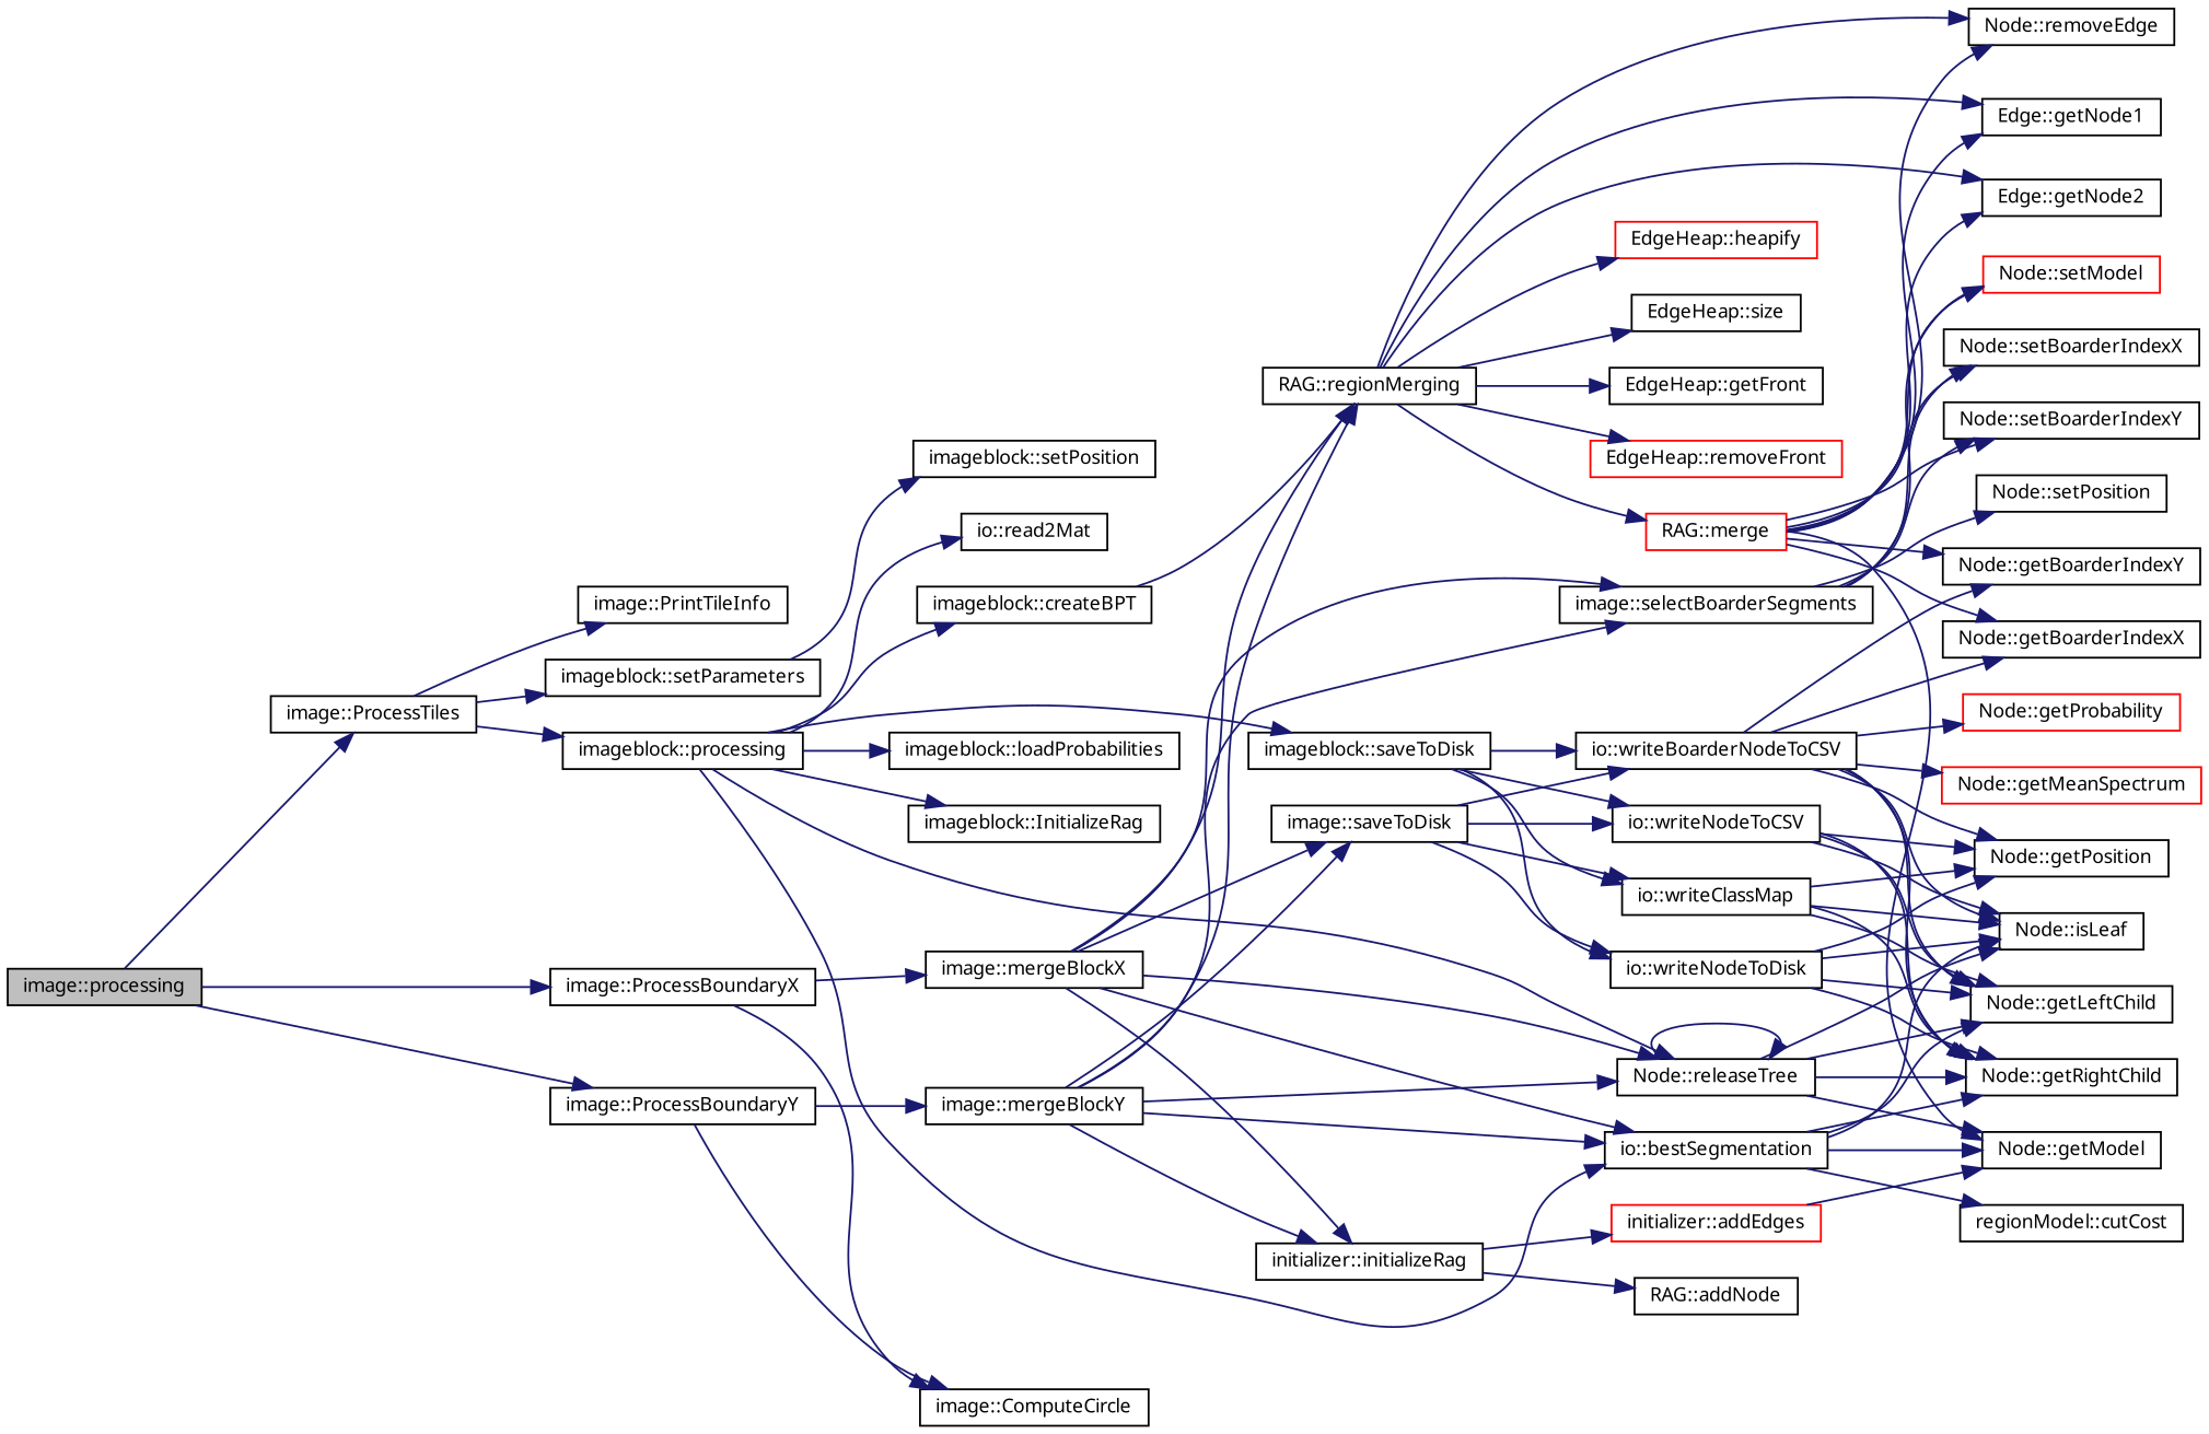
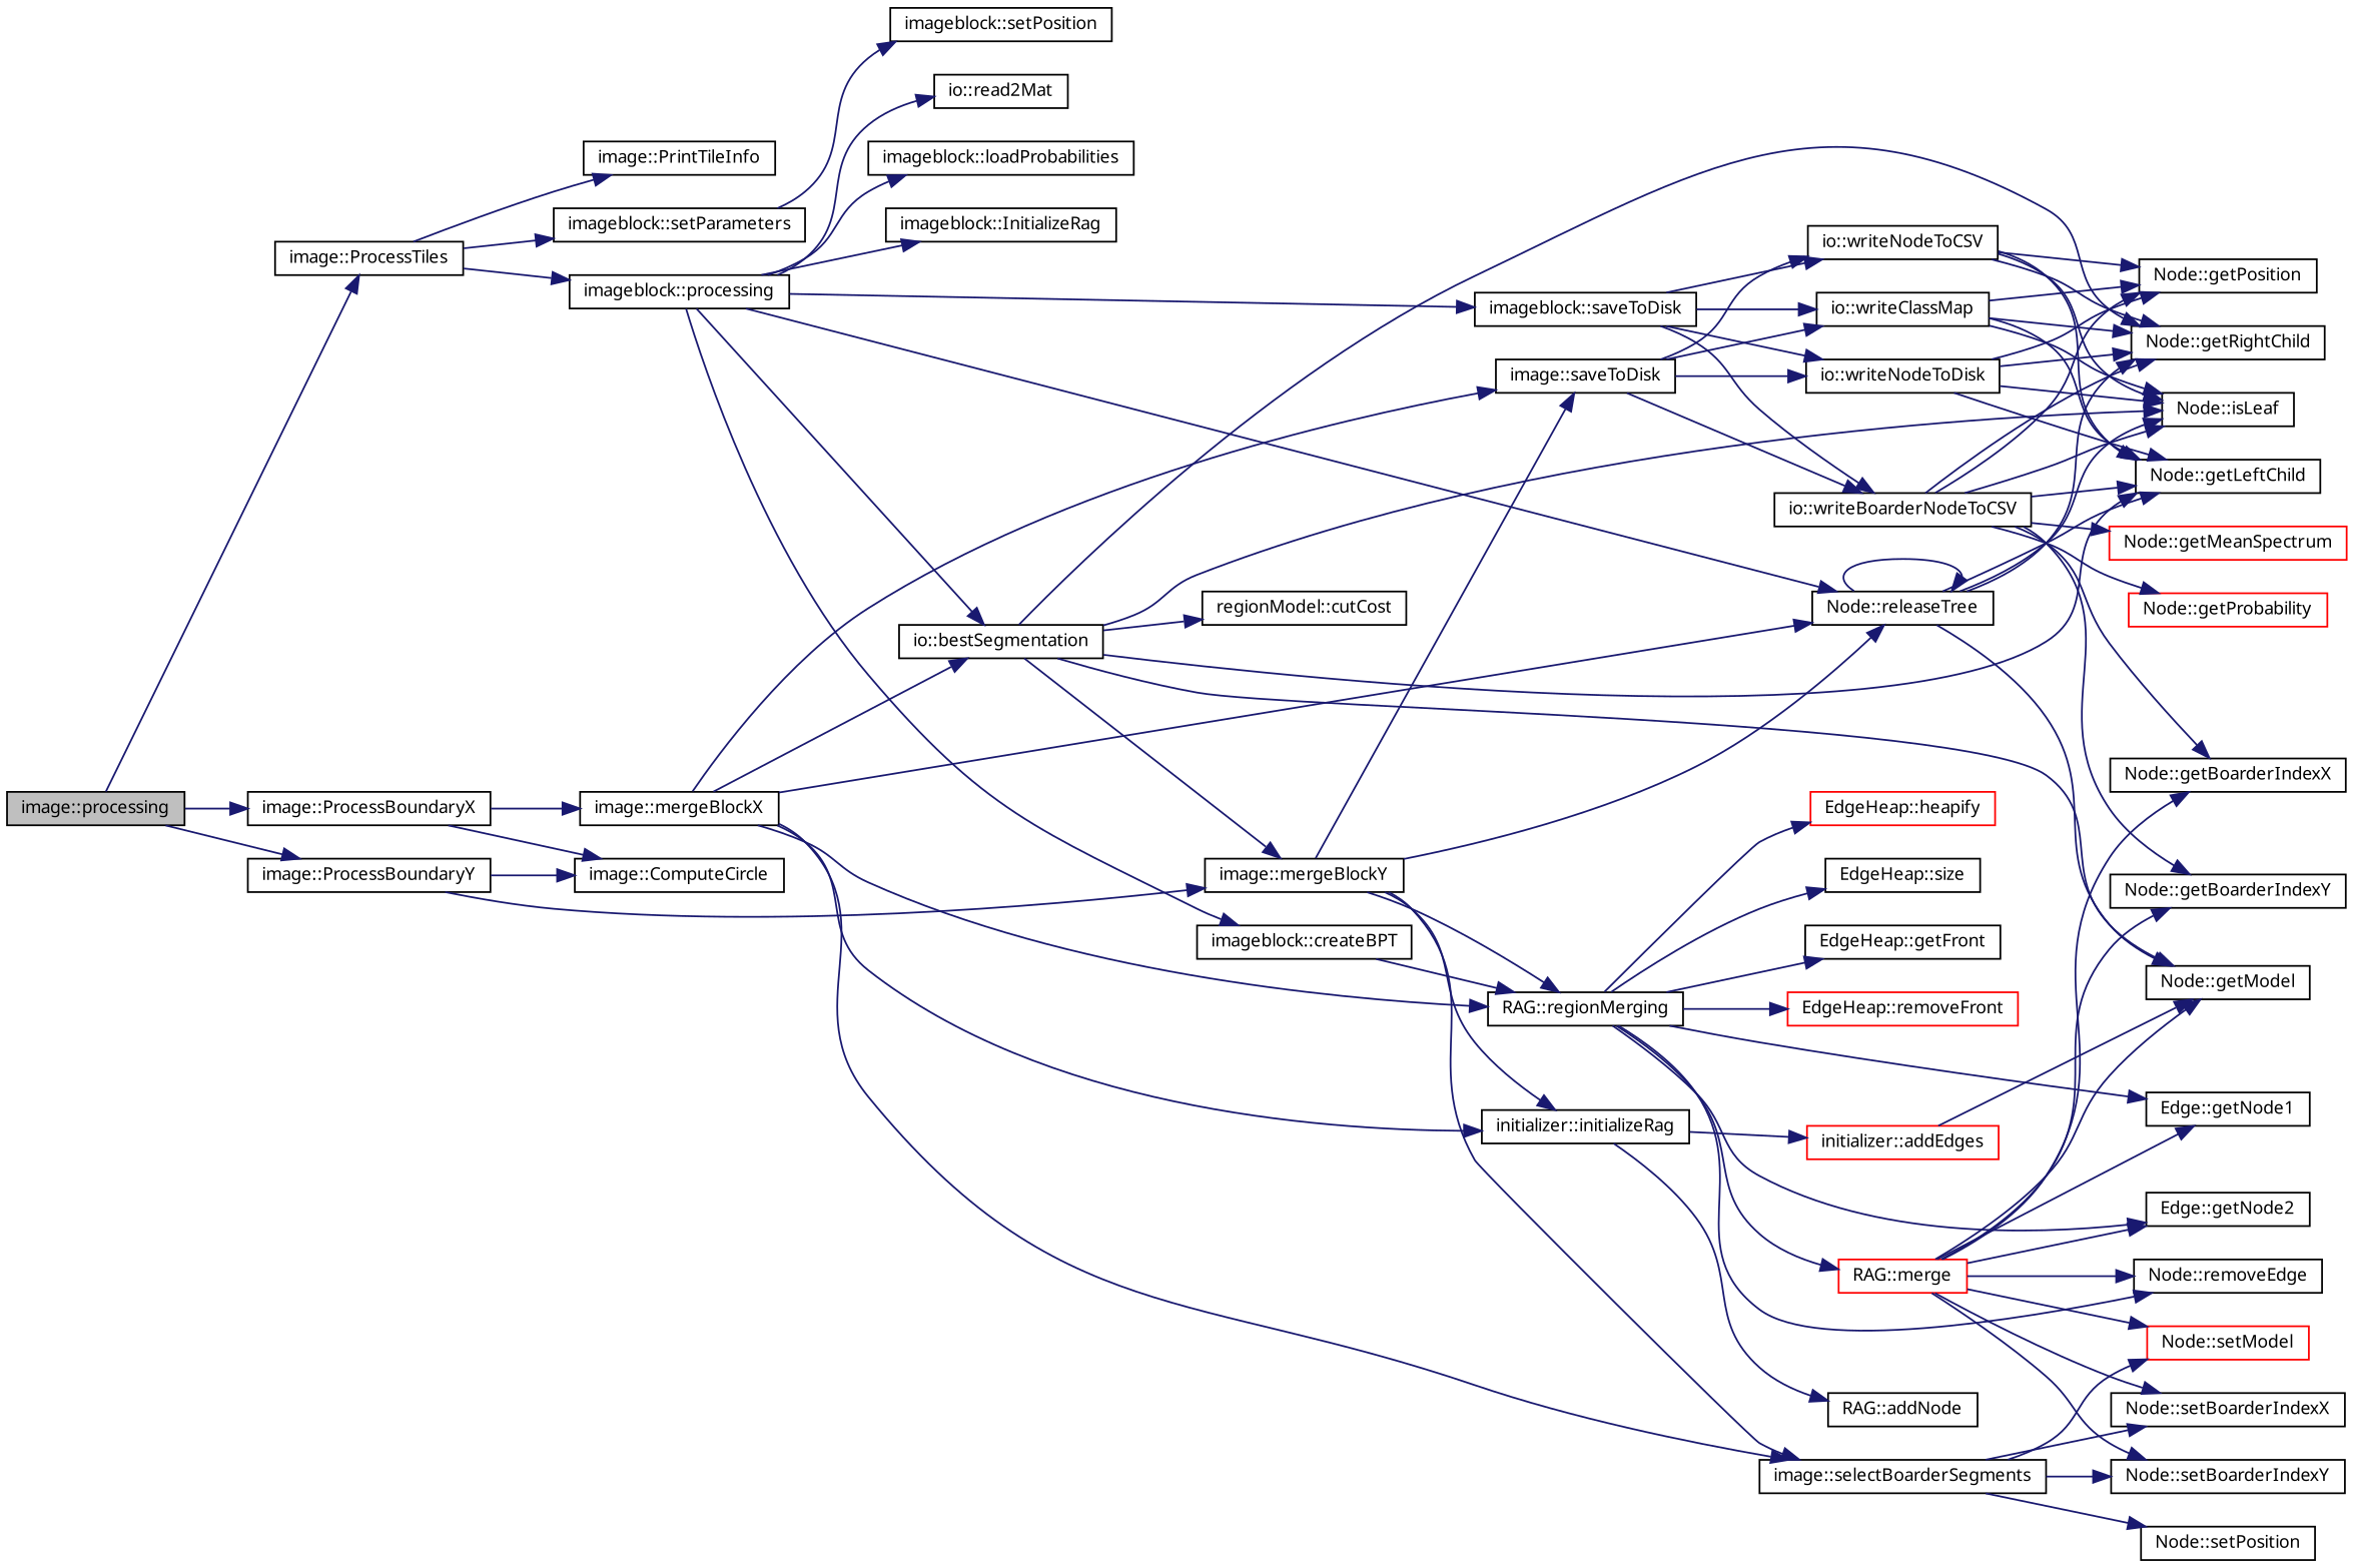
  digraph {
    fontname="Noto Sans"
    rankdir=LR
    node [color=black fillcolor=white fontname="Noto Sans" fontsize=10 shape=record style=filled]
    edge [color=midnightblue fontname="Noto Sans" fontsize=10 labelfontname=Helvetica labelfontsize=10 style=solid]
    n1 [fillcolor=grey75 fontcolor=black height=0.2 label="image::processing" width=0.4]
    n2 [height=0.2 label="image::ProcessTiles" width=0.4]
    n3 [height=0.2 label="image::ProcessBoundaryX" width=0.4]
    n4 [height=0.2 label="image::ProcessBoundaryY" width=0.4]
    n5 [height=0.2 label="image::PrintTileInfo" width=0.4]
    n6 [height=0.2 label="imageblock::setParameters" width=0.4]
    n7 [height=0.2 label="imageblock::processing" width=0.4]
    n8 [height=0.2 label="image::ComputeCircle" width=0.4]
    n9 [height=0.2 label="image::mergeBlockX" width=0.4]
    n10 [height=0.2 label="image::mergeBlockY" width=0.4]
    n11 [height=0.2 label="imageblock::setPosition" width=0.4]
    n12 [height=0.2 label="imageblock::loadProbabilities" width=0.4]
    n13 [height=0.2 label="imageblock::InitializeRag" width=0.4]
    n14 [height=0.2 label="imageblock::createBPT" width=0.4]
    n15 [height=0.2 label="io::bestSegmentation" width=0.4]
    n16 [height=0.2 label="imageblock::saveToDisk" width=0.4]
    n17 [height=0.2 label="Node::releaseTree" width=0.4]
    n18 [height=0.2 label="io::read2Mat" width=0.4]
    n19 [height=0.2 label="RAG::regionMerging" width=0.4]
    n20 [height=0.2 label="Node::getModel" width=0.4]
    n21 [height=0.2 label="Node::isLeaf" width=0.4]
    n22 [height=0.2 label="Node::getLeftChild" width=0.4]
    n23 [height=0.2 label="Node::getRightChild" width=0.4]
    n24 [height=0.2 label="regionModel::cutCost" width=0.4]
    n25 [height=0.2 label="io::writeNodeToDisk" width=0.4]
    n26 [height=0.2 label="io::writeNodeToCSV" width=0.4]
    n27 [height=0.2 label="io::writeClassMap" width=0.4]
    n28 [height=0.2 label="io::writeBoarderNodeToCSV" width=0.4]
    n29 [color=red height=0.2 label="EdgeHeap::heapify" width=0.4]
    n30 [height=0.2 label="EdgeHeap::size" width=0.4]
    n31 [height=0.2 label="EdgeHeap::getFront" width=0.4]
    n32 [color=red height=0.2 label="EdgeHeap::removeFront" width=0.4]
    n33 [height=0.2 label="Edge::getNode1" width=0.4]
    n34 [height=0.2 label="Edge::getNode2" width=0.4]
    n35 [height=0.2 label="Node::removeEdge" width=0.4]
    n36 [color=red height=0.2 label="RAG::merge" width=0.4]
    n37 [height=0.2 label="Node::getBoarderIndexX" width=0.4]
    n38 [height=0.2 label="Node::setBoarderIndexX" width=0.4]
    n39 [height=0.2 label="Node::getBoarderIndexY" width=0.4]
    n40 [height=0.2 label="Node::setBoarderIndexY" width=0.4]
    n41 [color=red height=0.2 label="Node::setModel" width=0.4]
    n42 [height=0.2 label="Node::getPosition" width=0.4]
    n43 [color=red height=0.2 label="Node::getMeanSpectrum" width=0.4]
    n44 [color=red height=0.2 label="Node::getProbability" width=0.4]
    n45 [height=0.2 label="image::selectBoarderSegments" width=0.4]
    n46 [height=0.2 label="initializer::initializeRag" width=0.4]
    n47 [height=0.2 label="image::saveToDisk" width=0.4]
    n48 [height=0.2 label="Node::setPosition" width=0.4]
    n49 [height=0.2 label="RAG::addNode" width=0.4]
    n50 [color=red height=0.2 label="initializer::addEdges" width=0.4]
    n1 -> n2
    n1 -> n3
    n1 -> n4
    n2 -> n5
    n2 -> n6
    n2 -> n7
    n3 -> n8
    n3 -> n9
    n4 -> n8
    n4 -> n10
    n6 -> n11
    n7 -> n12
    n7 -> n13
    n7 -> n14
    n7 -> n15
    n7 -> n16
    n7 -> n17
    n7 -> n18
    n9 -> n15
    n9 -> n17
    n9 -> n19
    n9 -> n45
    n9 -> n46
    n9 -> n47
-   n10 -> n15
+   n15 -> n10
    n10 -> n17
    n10 -> n19
    n10 -> n45
    n10 -> n46
    n10 -> n47
    n14 -> n19
    n15 -> n20
    n15 -> n21
    n15 -> n22
    n15 -> n23
    n15 -> n24
    n16 -> n25
    n16 -> n26
    n16 -> n27
    n16 -> n28
    n17 -> n17
    n17 -> n20
    n17 -> n21
    n17 -> n22
    n17 -> n23
    n19 -> n29
    n19 -> n30
    n19 -> n31
    n19 -> n32
    n19 -> n33
    n19 -> n34
    n19 -> n35
    n19 -> n36
    n25 -> n21
    n25 -> n22
    n25 -> n23
    n25 -> n42
    n26 -> n21
    n26 -> n22
    n26 -> n23
    n26 -> n42
    n27 -> n21
    n27 -> n22
    n27 -> n23
    n27 -> n42
    n28 -> n21
    n28 -> n22
    n28 -> n23
    n28 -> n37
    n28 -> n39
    n28 -> n42
    n28 -> n43
    n28 -> n44
    n36 -> n20
    n36 -> n33
    n36 -> n34
    n36 -> n35
    n36 -> n37
    n36 -> n38
    n36 -> n39
    n36 -> n40
    n36 -> n41
    n45 -> n38
    n45 -> n40
    n45 -> n41
    n45 -> n48
    n46 -> n49
    n46 -> n50
    n47 -> n25
    n47 -> n26
    n47 -> n27
    n47 -> n28
    n50 -> n20
  }
